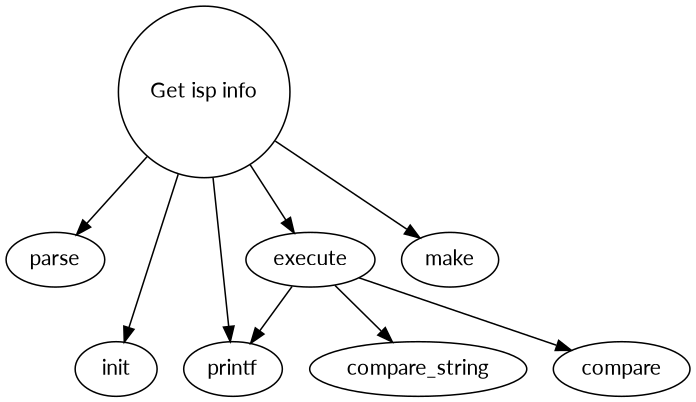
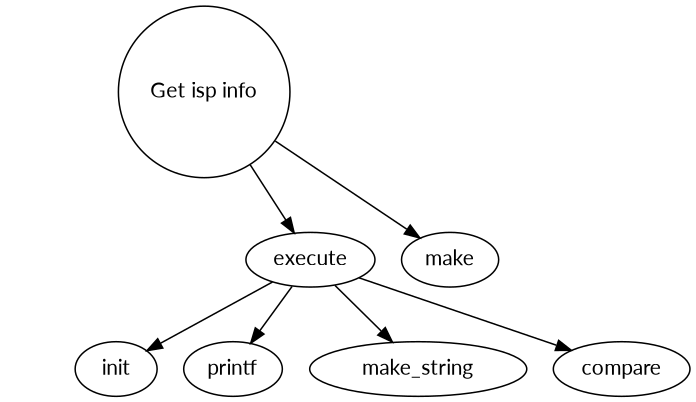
  digraph {
    fontname=Lato
    node [fontname=Lato]
    edge [fontname=Lato]
    n1 [label="Get isp info" shape=circle]
-   parse
    init
    n4 [label=make]
    printf
    execute
-   make_string [label=compare_string]
+   make_string
    compare
-   n1 -> parse
-   n1 -> init
+   execute -> init
    n1 -> n4
-   n1 -> printf
    n1 -> execute
    execute -> printf
    execute -> make_string
    execute -> compare
  }
